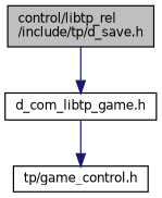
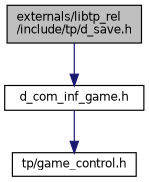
  digraph {
    node [color=black fillcolor=white fontname=Helvetica fontsize=10 shape=record style=filled]
    edge [color=midnightblue fontname=Helvetica fontsize=10 labelfontname=Helvetica labelfontsize=10 style=solid]
-   n1 [fillcolor=grey75 fontcolor=black height=0.2 label="control/libtp_rel\l/include/tp/d_save.h" width=0.4]
-   n2 [height=0.2 label="d_com_libtp_game.h" width=0.4]
+   n1 [fillcolor=grey75 fontcolor=black height=0.2 label="externals/libtp_rel\l/include/tp/d_save.h" width=0.4]
+   n2 [height=0.2 label="d_com_inf_game.h" width=0.4]
    n3 [height=0.2 label="tp/game_control.h" width=0.4]
    n1 -> n2
    n2 -> n3
  }
